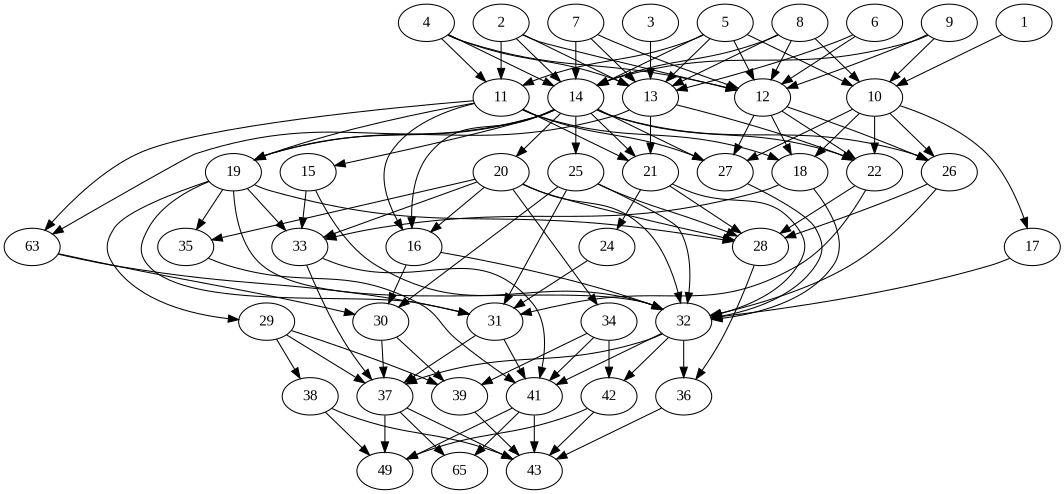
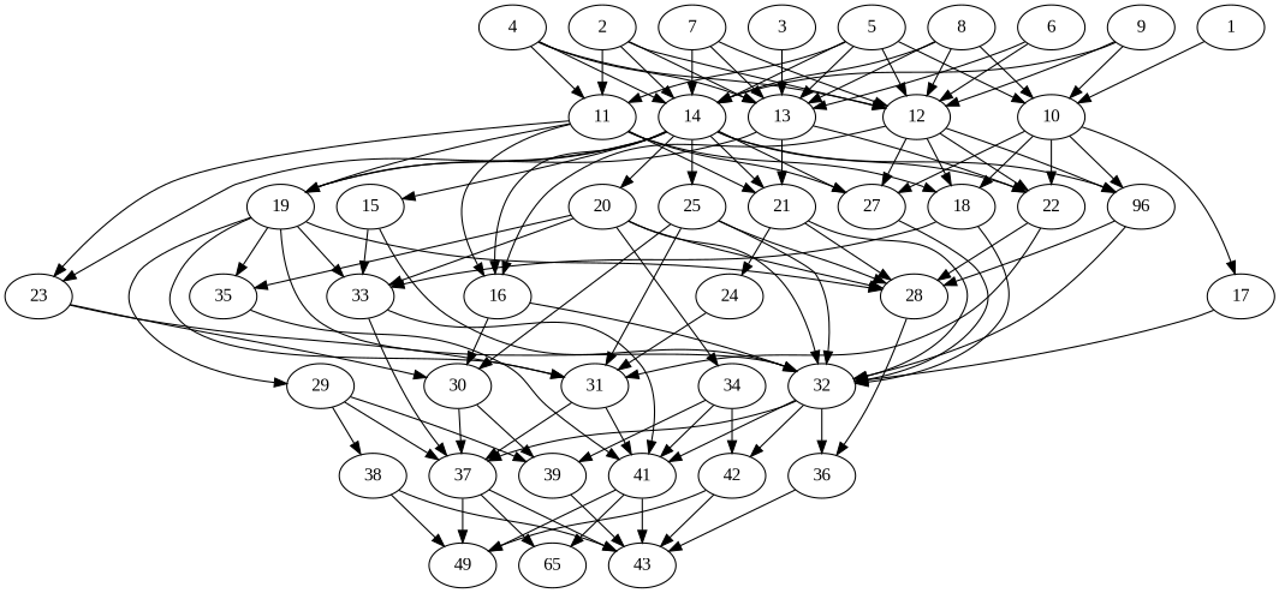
  digraph {
    fontname="Liberation Serif"
    node [alpha=0.16 fontname="Liberation Serif"]
    edge [fontname="Liberation Serif"]
    1 [alpha=0.14 expect_size=25269248]
    10 [alpha=0.15 expect_size=45078528]
    17 [alpha=0.07 expect_size=9119744]
    18 [alpha=0.00 expect_size=46247936]
    22 [alpha=0.05 expect_size=17705984]
-   26 [alpha=0.04 expect_size=39482368]
+   26 [alpha=0.04 expect_size=39482368 label=96]
    27 [alpha=0.15 expect_size=47878144]
    32 [alpha=0.08 expect_size=9518080]
    33 [alpha=0.01 expect_size=21982208]
    28 [expect_size=17718272]
    31 [alpha=0.15 expect_size=18080768]
    2 [alpha=0.14 expect_size=25275392]
    11 [alpha=0.18 expect_size=33420288]
    12 [alpha=0.10 expect_size=19728384]
    13 [alpha=0.19 expect_size=52396032]
    14 [alpha=0.11 expect_size=20696064]
    16 [alpha=0.04 expect_size=23717888]
    19 [alpha=0.04 expect_size=15245312]
    21 [expect_size=22952960]
-   23 [alpha=0.11 expect_size=40442880 label=63]
+   23 [alpha=0.11 expect_size=40442880]
    15 [alpha=0.09 expect_size=44527616]
    20 [expect_size=34396160]
    25 [alpha=0.05 expect_size=17633280]
    30 [alpha=0.09 expect_size=27639808]
    29 [alpha=0.14 expect_size=18167808]
    35 [expect_size=42933248]
    24 [alpha=0.18 expect_size=39224320]
    34 [alpha=0.00 expect_size=48769024]
    3 [alpha=0.07 expect_size=45722624]
    4 [alpha=0.10 expect_size=5482496]
    5 [alpha=0.11 expect_size=8773632]
    6 [alpha=0.14 expect_size=31832064]
    7 [expect_size=34418688]
    8 [alpha=0.07 expect_size=27599872]
    9 [alpha=0.08 expect_size=45513728]
    36 [alpha=0.00 expect_size=8004608]
    37 [alpha=0.06 expect_size=17759232]
    41 [alpha=0.02 expect_size=52079616]
    42 [alpha=0.14 expect_size=41437184]
    39 [expect_size=45276160]
    38 [alpha=0.09 expect_size=7002112]
    43 [alpha=0.02 expect_size=13852672]
    n43 [alpha=0.03 expect_size=16480256 label=49]
    n44 [alpha=0.10 expect_size=17589248 label=65]
    1 -> 10
    10 -> 17
    10 -> 18
    10 -> 22
    10 -> 26
    10 -> 27
    17 -> 32
    18 -> 32
    18 -> 33
    22 -> 28
    22 -> 31
    26 -> 32
    26 -> 28
    27 -> 32
    32 -> 36
    32 -> 37
    32 -> 41
    32 -> 42
    33 -> 37
    33 -> 41
    28 -> 36
    31 -> 37
    31 -> 41
    2 -> 11
    2 -> 12
    2 -> 13
    2 -> 14
    11 -> 18
    11 -> 27
    11 -> 16
    11 -> 19
    11 -> 21
    11 -> 23
    12 -> 18
    12 -> 22
    12 -> 26
    12 -> 27
-   20 -> 16
+   12 -> 16
    13 -> 22
    13 -> 19
    13 -> 21
    14 -> 22
    14 -> 26
    14 -> 27
    14 -> 16
    14 -> 19
    14 -> 21
    14 -> 23
    14 -> 15
    14 -> 20
    14 -> 25
    16 -> 32
    16 -> 30
    19 -> 32
    19 -> 33
    19 -> 28
    19 -> 31
    19 -> 29
    19 -> 35
    21 -> 32
    21 -> 28
    21 -> 24
    23 -> 31
    23 -> 30
    15 -> 32
    15 -> 33
    20 -> 32
    20 -> 33
    20 -> 28
    20 -> 35
    20 -> 34
    25 -> 32
    25 -> 28
    25 -> 31
    25 -> 30
    30 -> 37
    30 -> 39
    29 -> 37
    29 -> 39
    29 -> 38
    35 -> 41
    24 -> 31
    34 -> 41
    34 -> 42
    34 -> 39
    3 -> 13
    4 -> 11
    4 -> 12
    4 -> 13
    4 -> 14
    5 -> 10
    5 -> 11
    5 -> 12
    5 -> 13
    5 -> 14
    6 -> 12
    6 -> 13
    7 -> 12
    7 -> 13
    7 -> 14
    8 -> 10
    8 -> 12
    8 -> 13
    8 -> 14
    9 -> 10
    9 -> 12
    9 -> 14
    36 -> 43
    37 -> 43
    37 -> n43
    37 -> n44
    41 -> 43
    41 -> n43
    41 -> n44
    42 -> 43
    42 -> n43
    39 -> 43
    38 -> 43
    38 -> n43
  }
